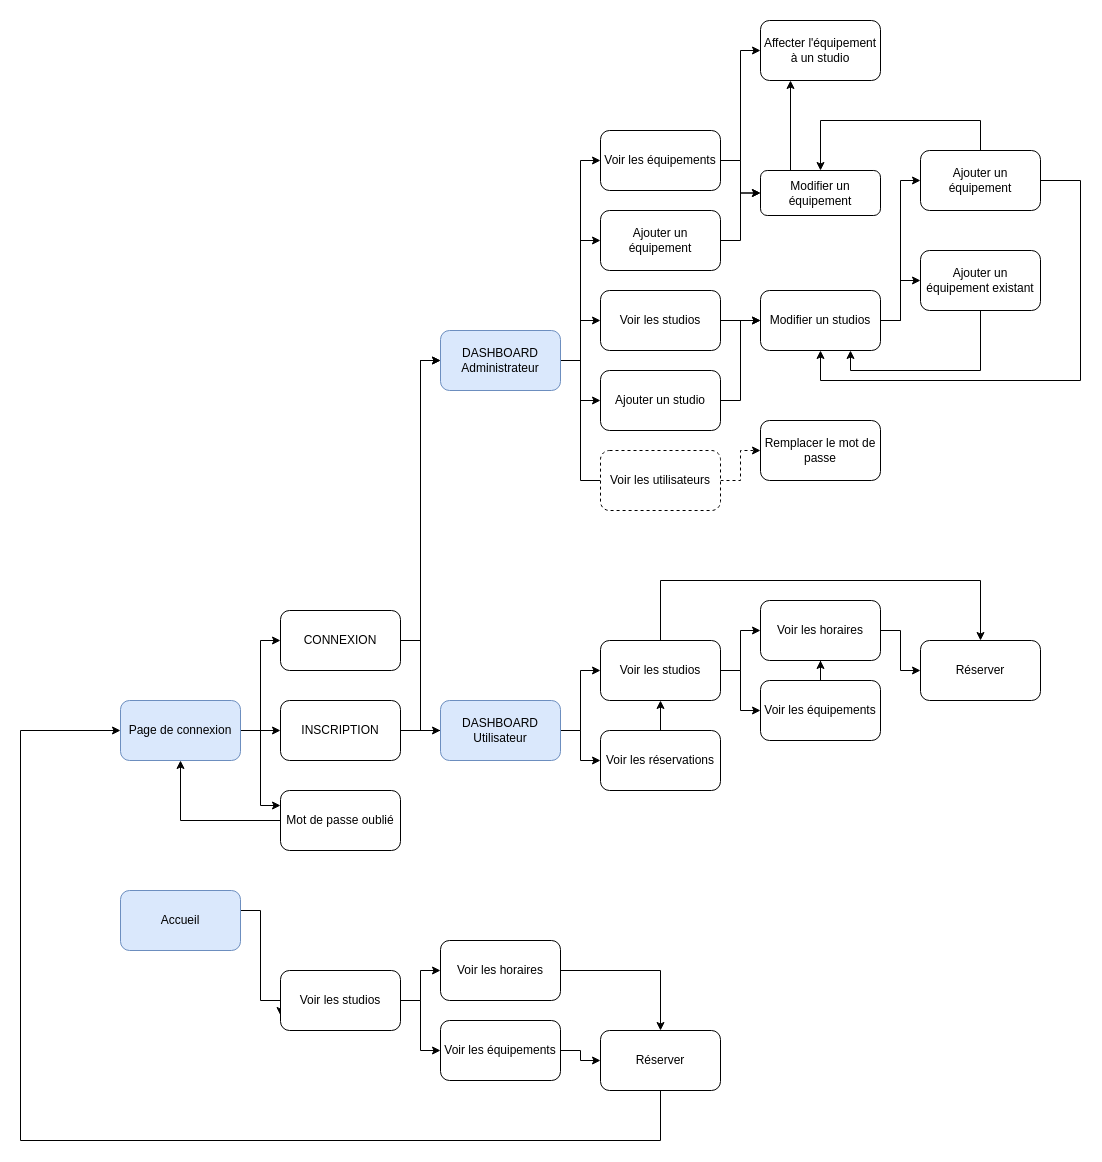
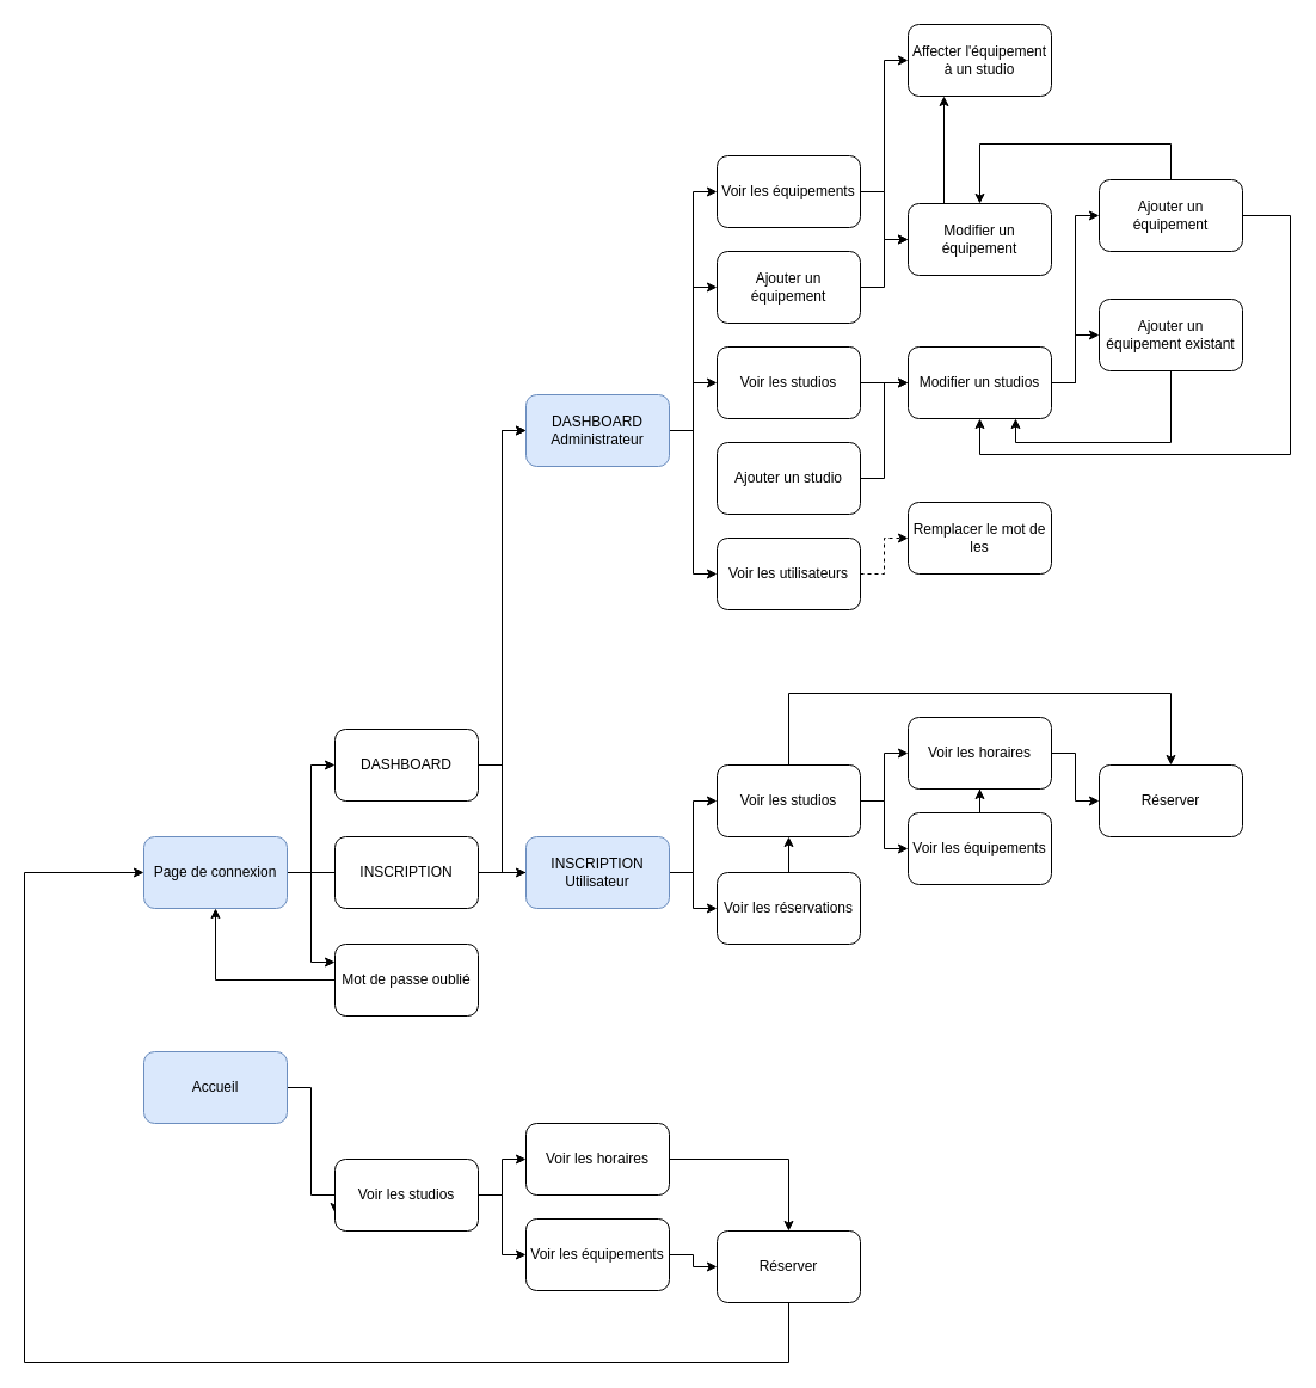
  <mxCell id="0" />
  <mxCell id="1" parent="0" />
  <mxCell id="2" style="edgeStyle=orthogonalEdgeStyle;rounded=0;orthogonalLoop=1;jettySize=auto;html=1;entryX=0;entryY=0.5;entryDx=0;entryDy=0;" edge="1" parent="1" source="4" target="25"><mxGeometry relative="1" as="geometry" /></mxCell>
  <mxCell id="3" style="edgeStyle=orthogonalEdgeStyle;rounded=0;orthogonalLoop=1;jettySize=auto;html=1;entryX=0;entryY=0.5;entryDx=0;entryDy=0;" edge="1" parent="1" source="4" target="44"><mxGeometry relative="1" as="geometry" /></mxCell>
- <mxCell id="4" value="CONNEXION" style="rounded=1;whiteSpace=wrap;html=1;" vertex="1" parent="1"><mxGeometry x="280" y="610" width="120" height="60" as="geometry" /></mxCell>
+ <mxCell id="4" value="DASHBOARD" style="rounded=1;whiteSpace=wrap;html=1;" vertex="1" parent="1"><mxGeometry x="280" y="610" width="120" height="60" as="geometry" /></mxCell>
  <mxCell id="5" style="edgeStyle=orthogonalEdgeStyle;rounded=0;orthogonalLoop=1;jettySize=auto;html=1;" edge="1" parent="1" source="7"><mxGeometry relative="1" as="geometry"><mxPoint x="450" y="730" as="targetPoint" /></mxGeometry></mxCell>
  <mxCell id="6" style="edgeStyle=orthogonalEdgeStyle;rounded=0;orthogonalLoop=1;jettySize=auto;html=1;entryX=0;entryY=0.5;entryDx=0;entryDy=0;" edge="1" parent="1" source="7" target="44"><mxGeometry relative="1" as="geometry" /></mxCell>
  <mxCell id="7" value="INSCRIPTION" style="rounded=1;whiteSpace=wrap;html=1;" vertex="1" parent="1"><mxGeometry x="280" y="700" width="120" height="60" as="geometry" /></mxCell>
  <mxCell id="8" style="edgeStyle=orthogonalEdgeStyle;rounded=0;orthogonalLoop=1;jettySize=auto;html=1;" edge="1" parent="1" source="9" target="21"><mxGeometry relative="1" as="geometry" /></mxCell>
  <mxCell id="9" value="Mot de passe oublié" style="rounded=1;whiteSpace=wrap;html=1;" vertex="1" parent="1"><mxGeometry x="280" y="790" width="120" height="60" as="geometry" /></mxCell>
  <mxCell id="10" style="edgeStyle=orthogonalEdgeStyle;rounded=0;orthogonalLoop=1;jettySize=auto;html=1;entryX=0;entryY=0.75;entryDx=0;entryDy=0;" edge="1" parent="1" source="11" target="14"><mxGeometry relative="1" as="geometry"><Array as="points"><mxPoint x="260" y="910" /><mxPoint x="260" y="1000" /><mxPoint x="280" y="1000" /></Array></mxGeometry></mxCell>
- <mxCell id="11" value="Accueil" style="rounded=1;whiteSpace=wrap;html=1;fillColor=#dae8fc;strokeColor=#6c8ebf;" vertex="1" parent="1"><mxGeometry x="120" y="890" width="120" height="60" as="geometry" /></mxCell>
+ <mxCell id="11" value="Accueil" style="rounded=1;whiteSpace=wrap;html=1;fillColor=#dae8fc;strokeColor=#6c8ebf;" vertex="1" parent="1"><mxGeometry x="120" y="880" width="120" height="60" as="geometry" /></mxCell>
  <mxCell id="12" style="edgeStyle=orthogonalEdgeStyle;rounded=0;orthogonalLoop=1;jettySize=auto;html=1;" edge="1" parent="1" source="14" target="17"><mxGeometry relative="1" as="geometry" /></mxCell>
  <mxCell id="13" style="edgeStyle=orthogonalEdgeStyle;rounded=0;orthogonalLoop=1;jettySize=auto;html=1;entryX=0;entryY=0.5;entryDx=0;entryDy=0;" edge="1" parent="1" source="14" target="31"><mxGeometry relative="1" as="geometry" /></mxCell>
  <mxCell id="14" value="Voir les studios" style="rounded=1;whiteSpace=wrap;html=1;" vertex="1" parent="1"><mxGeometry x="280" y="970" width="120" height="60" as="geometry" /></mxCell>
  <mxCell id="15" style="edgeStyle=orthogonalEdgeStyle;rounded=0;orthogonalLoop=1;jettySize=auto;html=1;entryX=0;entryY=0.5;entryDx=0;entryDy=0;exitX=0.5;exitY=1;exitDx=0;exitDy=0;" edge="1" parent="1" source="22" target="21"><mxGeometry relative="1" as="geometry"><Array as="points"><mxPoint x="660" y="1140" /><mxPoint x="20" y="1140" /><mxPoint x="20" y="730" /></Array></mxGeometry></mxCell>
  <mxCell id="16" style="edgeStyle=orthogonalEdgeStyle;rounded=0;orthogonalLoop=1;jettySize=auto;html=1;" edge="1" parent="1" source="17" target="22"><mxGeometry relative="1" as="geometry" /></mxCell>
  <mxCell id="17" value="Voir les équipements" style="rounded=1;whiteSpace=wrap;html=1;" vertex="1" parent="1"><mxGeometry x="440" y="1020" width="120" height="60" as="geometry" /></mxCell>
  <mxCell id="18" style="edgeStyle=orthogonalEdgeStyle;rounded=0;orthogonalLoop=1;jettySize=auto;html=1;entryX=0;entryY=0.25;entryDx=0;entryDy=0;" edge="1" parent="1" source="21" target="9"><mxGeometry relative="1" as="geometry" /></mxCell>
- <mxCell id="19" style="edgeStyle=orthogonalEdgeStyle;rounded=0;orthogonalLoop=1;jettySize=auto;html=1;entryX=0;entryY=0.5;entryDx=0;entryDy=0;" edge="1" parent="1" source="21" target="7"><mxGeometry relative="1" as="geometry" /></mxCell>
+ <mxCell id="19" style="edgeStyle=orthogonalEdgeStyle;rounded=0;orthogonalLoop=1;jettySize=auto;html=1;entryX=0;entryY=0.5;entryDx=0;entryDy=0;endArrow=none;" edge="1" parent="1" source="21" target="7"><mxGeometry relative="1" as="geometry" /></mxCell>
  <mxCell id="20" style="edgeStyle=orthogonalEdgeStyle;rounded=0;orthogonalLoop=1;jettySize=auto;html=1;entryX=0;entryY=0.5;entryDx=0;entryDy=0;" edge="1" parent="1" source="21" target="4"><mxGeometry relative="1" as="geometry" /></mxCell>
  <mxCell id="21" value="Page de connexion" style="rounded=1;whiteSpace=wrap;html=1;fillColor=#dae8fc;strokeColor=#6c8ebf;" vertex="1" parent="1"><mxGeometry x="120" y="700" width="120" height="60" as="geometry" /></mxCell>
  <mxCell id="22" value="Réserver" style="rounded=1;whiteSpace=wrap;html=1;" vertex="1" parent="1"><mxGeometry x="600" y="1030" width="120" height="60" as="geometry" /></mxCell>
  <mxCell id="23" style="edgeStyle=orthogonalEdgeStyle;rounded=0;orthogonalLoop=1;jettySize=auto;html=1;entryX=0;entryY=0.5;entryDx=0;entryDy=0;" edge="1" parent="1" source="25" target="29"><mxGeometry relative="1" as="geometry" /></mxCell>
  <mxCell id="24" style="edgeStyle=orthogonalEdgeStyle;rounded=0;orthogonalLoop=1;jettySize=auto;html=1;entryX=0;entryY=0.5;entryDx=0;entryDy=0;" edge="1" parent="1" source="25" target="38"><mxGeometry relative="1" as="geometry" /></mxCell>
- <mxCell id="25" value="DASHBOARD Utilisateur" style="rounded=1;whiteSpace=wrap;html=1;fillColor=#dae8fc;strokeColor=#6c8ebf;" vertex="1" parent="1"><mxGeometry x="440" y="700" width="120" height="60" as="geometry" /></mxCell>
+ <mxCell id="25" value="INSCRIPTION Utilisateur" style="rounded=1;whiteSpace=wrap;html=1;fillColor=#dae8fc;strokeColor=#6c8ebf;" vertex="1" parent="1"><mxGeometry x="440" y="700" width="120" height="60" as="geometry" /></mxCell>
  <mxCell id="26" style="edgeStyle=orthogonalEdgeStyle;rounded=0;orthogonalLoop=1;jettySize=auto;html=1;entryX=0;entryY=0.5;entryDx=0;entryDy=0;" edge="1" parent="1" source="29" target="36"><mxGeometry relative="1" as="geometry" /></mxCell>
  <mxCell id="27" style="edgeStyle=orthogonalEdgeStyle;rounded=0;orthogonalLoop=1;jettySize=auto;html=1;entryX=0;entryY=0.5;entryDx=0;entryDy=0;" edge="1" parent="1" source="29" target="33"><mxGeometry relative="1" as="geometry" /></mxCell>
  <mxCell id="28" style="edgeStyle=orthogonalEdgeStyle;rounded=0;orthogonalLoop=1;jettySize=auto;html=1;entryX=0.5;entryY=0;entryDx=0;entryDy=0;" edge="1" parent="1" source="29" target="34"><mxGeometry relative="1" as="geometry"><Array as="points"><mxPoint x="660" y="580" /><mxPoint x="980" y="580" /></Array></mxGeometry></mxCell>
  <mxCell id="29" value="Voir les studios" style="rounded=1;whiteSpace=wrap;html=1;" vertex="1" parent="1"><mxGeometry x="600" y="640" width="120" height="60" as="geometry" /></mxCell>
  <mxCell id="30" style="edgeStyle=orthogonalEdgeStyle;rounded=0;orthogonalLoop=1;jettySize=auto;html=1;" edge="1" parent="1" source="31" target="22"><mxGeometry relative="1" as="geometry" /></mxCell>
  <mxCell id="31" value="Voir les horaires" style="rounded=1;whiteSpace=wrap;html=1;" vertex="1" parent="1"><mxGeometry x="440" y="940" width="120" height="60" as="geometry" /></mxCell>
  <mxCell id="32" style="edgeStyle=orthogonalEdgeStyle;rounded=0;orthogonalLoop=1;jettySize=auto;html=1;entryX=0.5;entryY=1;entryDx=0;entryDy=0;" edge="1" parent="1" source="33" target="36"><mxGeometry relative="1" as="geometry" /></mxCell>
  <mxCell id="33" value="Voir les équipements" style="rounded=1;whiteSpace=wrap;html=1;" vertex="1" parent="1"><mxGeometry x="760" y="680" width="120" height="60" as="geometry" /></mxCell>
  <mxCell id="34" value="Réserver" style="rounded=1;whiteSpace=wrap;html=1;" vertex="1" parent="1"><mxGeometry x="920" y="640" width="120" height="60" as="geometry" /></mxCell>
  <mxCell id="35" style="edgeStyle=orthogonalEdgeStyle;rounded=0;orthogonalLoop=1;jettySize=auto;html=1;entryX=0;entryY=0.5;entryDx=0;entryDy=0;" edge="1" parent="1" source="36" target="34"><mxGeometry relative="1" as="geometry" /></mxCell>
  <mxCell id="36" value="Voir les horaires" style="rounded=1;whiteSpace=wrap;html=1;" vertex="1" parent="1"><mxGeometry x="760" y="600" width="120" height="60" as="geometry" /></mxCell>
  <mxCell id="37" style="edgeStyle=orthogonalEdgeStyle;rounded=0;orthogonalLoop=1;jettySize=auto;html=1;" edge="1" parent="1" source="38" target="29"><mxGeometry relative="1" as="geometry" /></mxCell>
  <mxCell id="38" value="Voir les réservations" style="rounded=1;whiteSpace=wrap;html=1;" vertex="1" parent="1"><mxGeometry x="600" y="730" width="120" height="60" as="geometry" /></mxCell>
- <mxCell id="39" style="edgeStyle=orthogonalEdgeStyle;rounded=0;orthogonalLoop=1;jettySize=auto;html=1;entryX=0;entryY=0.5;entryDx=0;entryDy=0;endArrow=none;" edge="1" parent="1" source="44" target="50"><mxGeometry relative="1" as="geometry" /></mxCell>
- <mxCell id="40" style="edgeStyle=orthogonalEdgeStyle;rounded=0;orthogonalLoop=1;jettySize=auto;html=1;" edge="1" parent="1" source="44" target="48"><mxGeometry relative="1" as="geometry" /></mxCell>
+ <mxCell id="39" style="edgeStyle=orthogonalEdgeStyle;rounded=0;orthogonalLoop=1;jettySize=auto;html=1;entryX=0;entryY=0.5;entryDx=0;entryDy=0;" edge="1" parent="1" source="44" target="50"><mxGeometry relative="1" as="geometry" /></mxCell>
  <mxCell id="41" style="edgeStyle=orthogonalEdgeStyle;rounded=0;orthogonalLoop=1;jettySize=auto;html=1;" edge="1" parent="1" source="44" target="46"><mxGeometry relative="1" as="geometry" /></mxCell>
  <mxCell id="42" style="edgeStyle=orthogonalEdgeStyle;rounded=0;orthogonalLoop=1;jettySize=auto;html=1;entryX=0;entryY=0.5;entryDx=0;entryDy=0;" edge="1" parent="1" source="44" target="63"><mxGeometry relative="1" as="geometry" /></mxCell>
  <mxCell id="43" style="edgeStyle=orthogonalEdgeStyle;rounded=0;orthogonalLoop=1;jettySize=auto;html=1;entryX=0;entryY=0.5;entryDx=0;entryDy=0;" edge="1" parent="1" source="44" target="61"><mxGeometry relative="1" as="geometry" /></mxCell>
  <mxCell id="44" value="DASHBOARD Administrateur" style="rounded=1;whiteSpace=wrap;html=1;fillColor=#dae8fc;strokeColor=#6c8ebf;" vertex="1" parent="1"><mxGeometry x="440" y="330" width="120" height="60" as="geometry" /></mxCell>
  <mxCell id="45" style="edgeStyle=orthogonalEdgeStyle;rounded=0;orthogonalLoop=1;jettySize=auto;html=1;entryX=0;entryY=0.5;entryDx=0;entryDy=0;" edge="1" parent="1" source="46" target="53"><mxGeometry relative="1" as="geometry" /></mxCell>
  <mxCell id="46" value="Voir les studios" style="rounded=1;whiteSpace=wrap;html=1;" vertex="1" parent="1"><mxGeometry x="600" y="290" width="120" height="60" as="geometry" /></mxCell>
  <mxCell id="47" style="edgeStyle=orthogonalEdgeStyle;rounded=0;orthogonalLoop=1;jettySize=auto;html=1;entryX=0;entryY=0.5;entryDx=0;entryDy=0;" edge="1" parent="1" source="48" target="53"><mxGeometry relative="1" as="geometry" /></mxCell>
  <mxCell id="48" value="Ajouter un studio" style="rounded=1;whiteSpace=wrap;html=1;" vertex="1" parent="1"><mxGeometry x="600" y="370" width="120" height="60" as="geometry" /></mxCell>
  <mxCell id="49" style="edgeStyle=orthogonalEdgeStyle;rounded=0;orthogonalLoop=1;jettySize=auto;html=1;entryX=0;entryY=0.5;entryDx=0;entryDy=0;dashed=1;" edge="1" parent="1" source="50" target="66"><mxGeometry relative="1" as="geometry" /></mxCell>
- <mxCell id="50" value="Voir les utilisateurs" style="rounded=1;whiteSpace=wrap;html=1;dashed=1;" vertex="1" parent="1"><mxGeometry x="600" y="450" width="120" height="60" as="geometry" /></mxCell>
+ <mxCell id="50" value="Voir les utilisateurs" style="rounded=1;whiteSpace=wrap;html=1;" vertex="1" parent="1"><mxGeometry x="600" y="450" width="120" height="60" as="geometry" /></mxCell>
  <mxCell id="51" style="edgeStyle=orthogonalEdgeStyle;rounded=0;orthogonalLoop=1;jettySize=auto;html=1;entryX=0;entryY=0.5;entryDx=0;entryDy=0;" edge="1" parent="1" source="53" target="56"><mxGeometry relative="1" as="geometry" /></mxCell>
  <mxCell id="52" style="edgeStyle=orthogonalEdgeStyle;rounded=0;orthogonalLoop=1;jettySize=auto;html=1;" edge="1" parent="1" source="53" target="58"><mxGeometry relative="1" as="geometry" /></mxCell>
  <mxCell id="53" value="Modifier un studios" style="rounded=1;whiteSpace=wrap;html=1;" vertex="1" parent="1"><mxGeometry x="760" y="290" width="120" height="60" as="geometry" /></mxCell>
  <mxCell id="54" style="edgeStyle=orthogonalEdgeStyle;rounded=0;orthogonalLoop=1;jettySize=auto;html=1;" edge="1" parent="1" source="56" target="65"><mxGeometry relative="1" as="geometry"><Array as="points"><mxPoint x="980" y="120" /><mxPoint x="820" y="120" /></Array></mxGeometry></mxCell>
  <mxCell id="55" style="edgeStyle=orthogonalEdgeStyle;rounded=0;orthogonalLoop=1;jettySize=auto;html=1;" edge="1" parent="1" source="56" target="53"><mxGeometry relative="1" as="geometry"><Array as="points"><mxPoint x="1080" y="180" /><mxPoint x="1080" y="380" /><mxPoint x="820" y="380" /></Array></mxGeometry></mxCell>
  <mxCell id="56" value="Ajouter un équipement" style="rounded=1;whiteSpace=wrap;html=1;" vertex="1" parent="1"><mxGeometry x="920" y="150" width="120" height="60" as="geometry" /></mxCell>
  <mxCell id="57" style="edgeStyle=orthogonalEdgeStyle;rounded=0;orthogonalLoop=1;jettySize=auto;html=1;entryX=0.75;entryY=1;entryDx=0;entryDy=0;" edge="1" parent="1" source="58" target="53"><mxGeometry relative="1" as="geometry"><Array as="points"><mxPoint x="980" y="370" /><mxPoint x="850" y="370" /></Array></mxGeometry></mxCell>
  <mxCell id="58" value="Ajouter un équipement existant" style="rounded=1;whiteSpace=wrap;html=1;" vertex="1" parent="1"><mxGeometry x="920" y="250" width="120" height="60" as="geometry" /></mxCell>
  <mxCell id="59" style="edgeStyle=orthogonalEdgeStyle;rounded=0;orthogonalLoop=1;jettySize=auto;html=1;entryX=0;entryY=0.5;entryDx=0;entryDy=0;" edge="1" parent="1" source="61" target="65"><mxGeometry relative="1" as="geometry" /></mxCell>
  <mxCell id="60" style="edgeStyle=orthogonalEdgeStyle;rounded=0;orthogonalLoop=1;jettySize=auto;html=1;entryX=0;entryY=0.5;entryDx=0;entryDy=0;" edge="1" parent="1" source="61" target="67"><mxGeometry relative="1" as="geometry" /></mxCell>
  <mxCell id="61" value="Voir les équipements" style="rounded=1;whiteSpace=wrap;html=1;" vertex="1" parent="1"><mxGeometry x="600" y="130" width="120" height="60" as="geometry" /></mxCell>
  <mxCell id="62" style="edgeStyle=orthogonalEdgeStyle;rounded=0;orthogonalLoop=1;jettySize=auto;html=1;" edge="1" parent="1" source="63" target="65"><mxGeometry relative="1" as="geometry" /></mxCell>
  <mxCell id="63" value="Ajouter un équipement" style="rounded=1;whiteSpace=wrap;html=1;" vertex="1" parent="1"><mxGeometry x="600" y="210" width="120" height="60" as="geometry" /></mxCell>
  <mxCell id="64" style="edgeStyle=orthogonalEdgeStyle;rounded=0;orthogonalLoop=1;jettySize=auto;html=1;entryX=0.25;entryY=1;entryDx=0;entryDy=0;exitX=0.25;exitY=0;exitDx=0;exitDy=0;" edge="1" parent="1" source="65" target="67"><mxGeometry relative="1" as="geometry" /></mxCell>
- <mxCell id="65" value="Modifier un équipement" style="rounded=1;whiteSpace=wrap;html=1;" vertex="1" parent="1"><mxGeometry x="760" y="170" width="120" height="45" as="geometry" /></mxCell>
- <mxCell id="66" value="Remplacer le mot de passe" style="rounded=1;whiteSpace=wrap;html=1;" vertex="1" parent="1"><mxGeometry x="760" y="420" width="120" height="60" as="geometry" /></mxCell>
+ <mxCell id="65" value="Modifier un équipement" style="rounded=1;whiteSpace=wrap;html=1;" vertex="1" parent="1"><mxGeometry x="760" y="170" width="120" height="60" as="geometry" /></mxCell>
+ <mxCell id="66" value="Remplacer le mot de les" style="rounded=1;whiteSpace=wrap;html=1;" vertex="1" parent="1"><mxGeometry x="760" y="420" width="120" height="60" as="geometry" /></mxCell>
  <mxCell id="67" value="Affecter l'équipement à un studio" style="rounded=1;whiteSpace=wrap;html=1;" vertex="1" parent="1"><mxGeometry x="760" y="20" width="120" height="60" as="geometry" /></mxCell>
